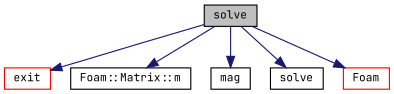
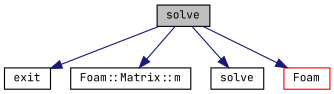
  digraph {
    fontname="JetBrains Mono"
    rankdir=TB
    node [color=black fontname="JetBrains Mono" fontsize=10 shape=record]
    edge [color=midnightblue fontname="JetBrains Mono" fontsize=10 labelfontname=Helvetica labelfontsize=10 style=solid]
    n1 [fillcolor=grey75 fontcolor=black height=0.2 label=solve style=filled width=0.4]
-   n2 [color=red height=0.2 label=exit width=0.4]
+   n2 [height=0.2 label=exit width=0.4]
    n3 [height=0.2 label="Foam::Matrix::m" width=0.4]
-   n4 [height=0.2 label=mag width=0.4]
    n5 [height=0.2 label=solve width=0.4]
    n6 [color=red height=0.2 label=Foam width=0.4]
    n1 -> n2
    n1 -> n3
-   n1 -> n4
    n1 -> n5
    n1 -> n6
  }
